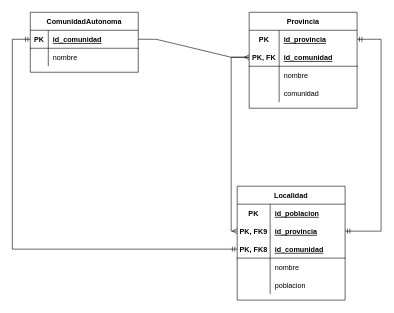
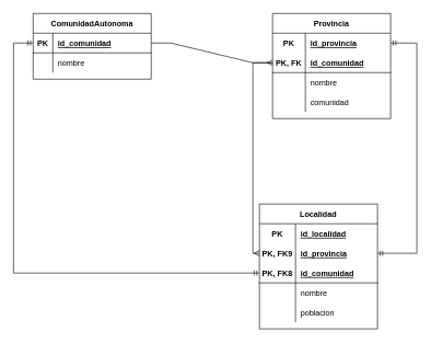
  <mxCell id="0" />
  <mxCell id="1" parent="0" />
  <mxCell id="2" value="ComunidadAutonoma" style="shape=table;startSize=30;container=1;collapsible=1;childLayout=tableLayout;fixedRows=1;rowLines=0;fontStyle=1;align=center;resizeLast=1;" parent="1" vertex="1"><mxGeometry x="50" y="20" width="180" height="100" as="geometry" /></mxCell>
  <mxCell id="3" value="" style="shape=tableRow;horizontal=0;startSize=0;swimlaneHead=0;swimlaneBody=0;fillColor=none;collapsible=0;dropTarget=0;points=[[0,0.5],[1,0.5]];portConstraint=eastwest;top=0;left=0;right=0;bottom=1;" parent="2" vertex="1"><mxGeometry y="30" width="180" height="30" as="geometry" /></mxCell>
  <mxCell id="4" value="PK" style="shape=partialRectangle;connectable=0;fillColor=none;top=0;left=0;bottom=0;right=0;fontStyle=1;overflow=hidden;" parent="3" vertex="1"><mxGeometry width="30" height="30" as="geometry"><mxRectangle width="30" height="30" as="alternateBounds" /></mxGeometry></mxCell>
  <mxCell id="5" value="id_comunidad" style="shape=partialRectangle;connectable=0;fillColor=none;top=0;left=0;bottom=0;right=0;align=left;spacingLeft=6;fontStyle=5;overflow=hidden;" parent="3" vertex="1"><mxGeometry x="30" width="150" height="30" as="geometry"><mxRectangle width="150" height="30" as="alternateBounds" /></mxGeometry></mxCell>
  <mxCell id="6" value="" style="shape=tableRow;horizontal=0;startSize=0;swimlaneHead=0;swimlaneBody=0;fillColor=none;collapsible=0;dropTarget=0;points=[[0,0.5],[1,0.5]];portConstraint=eastwest;top=0;left=0;right=0;bottom=0;" parent="2" vertex="1"><mxGeometry y="60" width="180" height="30" as="geometry" /></mxCell>
  <mxCell id="7" value="" style="shape=partialRectangle;connectable=0;fillColor=none;top=0;left=0;bottom=0;right=0;editable=1;overflow=hidden;" parent="6" vertex="1"><mxGeometry width="30" height="30" as="geometry"><mxRectangle width="30" height="30" as="alternateBounds" /></mxGeometry></mxCell>
  <mxCell id="8" value="nombre" style="shape=partialRectangle;connectable=0;fillColor=none;top=0;left=0;bottom=0;right=0;align=left;spacingLeft=6;overflow=hidden;" parent="6" vertex="1"><mxGeometry x="30" width="150" height="30" as="geometry"><mxRectangle width="150" height="30" as="alternateBounds" /></mxGeometry></mxCell>
  <mxCell id="9" value="Provincia" style="shape=table;startSize=30;container=1;collapsible=1;childLayout=tableLayout;fixedRows=1;rowLines=0;fontStyle=1;align=center;resizeLast=1;strokeColor=default;" parent="1" vertex="1"><mxGeometry x="415" y="20" width="180" height="160" as="geometry" /></mxCell>
  <mxCell id="10" value="" style="shape=tableRow;horizontal=0;startSize=0;swimlaneHead=0;swimlaneBody=0;fillColor=none;collapsible=0;dropTarget=0;points=[[0,0.5],[1,0.5]];portConstraint=eastwest;top=0;left=0;right=0;bottom=1;strokeColor=none;" parent="9" vertex="1"><mxGeometry y="30" width="180" height="30" as="geometry" /></mxCell>
  <mxCell id="11" value="PK" style="shape=partialRectangle;connectable=0;fillColor=none;top=0;left=0;bottom=0;right=0;fontStyle=1;overflow=hidden;" parent="10" vertex="1"><mxGeometry width="50" height="30" as="geometry"><mxRectangle width="50" height="30" as="alternateBounds" /></mxGeometry></mxCell>
  <mxCell id="12" value="id_provincia" style="shape=partialRectangle;connectable=0;fillColor=none;top=0;left=0;bottom=0;right=0;align=left;spacingLeft=6;fontStyle=5;overflow=hidden;" parent="10" vertex="1"><mxGeometry x="50" width="130" height="30" as="geometry"><mxRectangle width="130" height="30" as="alternateBounds" /></mxGeometry></mxCell>
  <mxCell id="13" value="" style="shape=tableRow;horizontal=0;startSize=0;swimlaneHead=0;swimlaneBody=0;fillColor=none;collapsible=0;dropTarget=0;points=[[0,0.5],[1,0.5]];portConstraint=eastwest;top=0;left=0;right=0;bottom=1;" parent="9" vertex="1"><mxGeometry y="60" width="180" height="30" as="geometry" /></mxCell>
  <mxCell id="14" value="PK, FK" style="shape=partialRectangle;connectable=0;fillColor=none;top=0;left=0;bottom=0;right=0;fontStyle=1;overflow=hidden;" parent="13" vertex="1"><mxGeometry width="50" height="30" as="geometry"><mxRectangle width="50" height="30" as="alternateBounds" /></mxGeometry></mxCell>
  <mxCell id="15" value="id_comunidad" style="shape=partialRectangle;connectable=0;fillColor=none;top=0;left=0;bottom=0;right=0;align=left;spacingLeft=6;fontStyle=5;overflow=hidden;" parent="13" vertex="1"><mxGeometry x="50" width="130" height="30" as="geometry"><mxRectangle width="130" height="30" as="alternateBounds" /></mxGeometry></mxCell>
  <mxCell id="16" value="" style="shape=tableRow;horizontal=0;startSize=0;swimlaneHead=0;swimlaneBody=0;fillColor=none;collapsible=0;dropTarget=0;points=[[0,0.5],[1,0.5]];portConstraint=eastwest;top=0;left=0;right=0;bottom=0;" parent="9" vertex="1"><mxGeometry y="90" width="180" height="30" as="geometry" /></mxCell>
  <mxCell id="17" value="" style="shape=partialRectangle;connectable=0;fillColor=none;top=0;left=0;bottom=0;right=0;editable=1;overflow=hidden;" parent="16" vertex="1"><mxGeometry width="50" height="30" as="geometry"><mxRectangle width="50" height="30" as="alternateBounds" /></mxGeometry></mxCell>
  <mxCell id="18" value="nombre" style="shape=partialRectangle;connectable=0;fillColor=none;top=0;left=0;bottom=0;right=0;align=left;spacingLeft=6;overflow=hidden;" parent="16" vertex="1"><mxGeometry x="50" width="130" height="30" as="geometry"><mxRectangle width="130" height="30" as="alternateBounds" /></mxGeometry></mxCell>
  <mxCell id="19" value="" style="shape=tableRow;horizontal=0;startSize=0;swimlaneHead=0;swimlaneBody=0;fillColor=none;collapsible=0;dropTarget=0;points=[[0,0.5],[1,0.5]];portConstraint=eastwest;top=0;left=0;right=0;bottom=0;" parent="9" vertex="1"><mxGeometry y="120" width="180" height="30" as="geometry" /></mxCell>
  <mxCell id="20" value="" style="shape=partialRectangle;connectable=0;fillColor=none;top=0;left=0;bottom=0;right=0;editable=1;overflow=hidden;" parent="19" vertex="1"><mxGeometry width="50" height="30" as="geometry"><mxRectangle width="50" height="30" as="alternateBounds" /></mxGeometry></mxCell>
  <mxCell id="21" value="comunidad" style="shape=partialRectangle;connectable=0;fillColor=none;top=0;left=0;bottom=0;right=0;align=left;spacingLeft=6;overflow=hidden;" parent="19" vertex="1"><mxGeometry x="50" width="130" height="30" as="geometry"><mxRectangle width="130" height="30" as="alternateBounds" /></mxGeometry></mxCell>
  <mxCell id="22" value="Localidad" style="shape=table;startSize=30;container=1;collapsible=1;childLayout=tableLayout;fixedRows=1;rowLines=0;fontStyle=1;align=center;resizeLast=1;" parent="1" vertex="1"><mxGeometry x="395" y="310" width="180" height="190" as="geometry" /></mxCell>
  <mxCell id="23" value="" style="shape=tableRow;horizontal=0;startSize=0;swimlaneHead=0;swimlaneBody=0;fillColor=none;collapsible=0;dropTarget=0;points=[[0,0.5],[1,0.5]];portConstraint=eastwest;top=0;left=0;right=0;bottom=1;strokeColor=none;" parent="22" vertex="1"><mxGeometry y="30" width="180" height="30" as="geometry" /></mxCell>
  <mxCell id="24" value="PK" style="shape=partialRectangle;connectable=0;fillColor=none;top=0;left=0;bottom=0;right=0;fontStyle=1;overflow=hidden;" parent="23" vertex="1"><mxGeometry width="55" height="30" as="geometry"><mxRectangle width="55" height="30" as="alternateBounds" /></mxGeometry></mxCell>
- <mxCell id="25" value="id_poblacion" style="shape=partialRectangle;connectable=0;fillColor=none;top=0;left=0;bottom=0;right=0;align=left;spacingLeft=6;fontStyle=5;overflow=hidden;" parent="23" vertex="1"><mxGeometry x="55" width="125" height="30" as="geometry"><mxRectangle width="125" height="30" as="alternateBounds" /></mxGeometry></mxCell>
+ <mxCell id="25" value="id_localidad" style="shape=partialRectangle;connectable=0;fillColor=none;top=0;left=0;bottom=0;right=0;align=left;spacingLeft=6;fontStyle=5;overflow=hidden;" parent="23" vertex="1"><mxGeometry x="55" width="125" height="30" as="geometry"><mxRectangle width="125" height="30" as="alternateBounds" /></mxGeometry></mxCell>
  <mxCell id="26" value="" style="shape=tableRow;horizontal=0;startSize=0;swimlaneHead=0;swimlaneBody=0;fillColor=none;collapsible=0;dropTarget=0;points=[[0,0.5],[1,0.5]];portConstraint=eastwest;top=0;left=0;right=0;bottom=1;strokeColor=none;" parent="22" vertex="1"><mxGeometry y="60" width="180" height="30" as="geometry" /></mxCell>
  <mxCell id="27" value="PK, FK9" style="shape=partialRectangle;connectable=0;fillColor=none;top=0;left=0;bottom=0;right=0;fontStyle=1;overflow=hidden;strokeColor=default;" parent="26" vertex="1"><mxGeometry width="55" height="30" as="geometry"><mxRectangle width="55" height="30" as="alternateBounds" /></mxGeometry></mxCell>
  <mxCell id="28" value="id_provincia" style="shape=partialRectangle;connectable=0;fillColor=none;top=0;left=0;bottom=0;right=0;align=left;spacingLeft=6;fontStyle=5;overflow=hidden;strokeColor=default;" parent="26" vertex="1"><mxGeometry x="55" width="125" height="30" as="geometry"><mxRectangle width="125" height="30" as="alternateBounds" /></mxGeometry></mxCell>
  <mxCell id="29" value="" style="shape=tableRow;horizontal=0;startSize=0;swimlaneHead=0;swimlaneBody=0;fillColor=none;collapsible=0;dropTarget=0;points=[[0,0.5],[1,0.5]];portConstraint=eastwest;top=0;left=0;right=0;bottom=1;strokeColor=default;" parent="22" vertex="1"><mxGeometry y="90" width="180" height="30" as="geometry" /></mxCell>
  <mxCell id="30" value="PK, FK8" style="shape=partialRectangle;connectable=0;fillColor=none;top=0;left=0;bottom=0;right=0;fontStyle=1;overflow=hidden;strokeColor=default;" parent="29" vertex="1"><mxGeometry width="55" height="30" as="geometry"><mxRectangle width="55" height="30" as="alternateBounds" /></mxGeometry></mxCell>
  <mxCell id="31" value="id_comunidad" style="shape=partialRectangle;connectable=0;fillColor=none;top=0;left=0;bottom=0;right=0;align=left;spacingLeft=6;fontStyle=5;overflow=hidden;strokeColor=default;" parent="29" vertex="1"><mxGeometry x="55" width="125" height="30" as="geometry"><mxRectangle width="125" height="30" as="alternateBounds" /></mxGeometry></mxCell>
  <mxCell id="32" value="" style="shape=tableRow;horizontal=0;startSize=0;swimlaneHead=0;swimlaneBody=0;fillColor=none;collapsible=0;dropTarget=0;points=[[0,0.5],[1,0.5]];portConstraint=eastwest;top=0;left=0;right=0;bottom=0;" parent="22" vertex="1"><mxGeometry y="120" width="180" height="30" as="geometry" /></mxCell>
  <mxCell id="33" value="" style="shape=partialRectangle;connectable=0;fillColor=none;top=0;left=0;bottom=0;right=0;editable=1;overflow=hidden;" parent="32" vertex="1"><mxGeometry width="55" height="30" as="geometry"><mxRectangle width="55" height="30" as="alternateBounds" /></mxGeometry></mxCell>
  <mxCell id="34" value="nombre" style="shape=partialRectangle;connectable=0;fillColor=none;top=0;left=0;bottom=0;right=0;align=left;spacingLeft=6;overflow=hidden;" parent="32" vertex="1"><mxGeometry x="55" width="125" height="30" as="geometry"><mxRectangle width="125" height="30" as="alternateBounds" /></mxGeometry></mxCell>
  <mxCell id="35" value="" style="shape=tableRow;horizontal=0;startSize=0;swimlaneHead=0;swimlaneBody=0;fillColor=none;collapsible=0;dropTarget=0;points=[[0,0.5],[1,0.5]];portConstraint=eastwest;top=0;left=0;right=0;bottom=0;" parent="22" vertex="1"><mxGeometry y="150" width="180" height="30" as="geometry" /></mxCell>
  <mxCell id="36" value="" style="shape=partialRectangle;connectable=0;fillColor=none;top=0;left=0;bottom=0;right=0;editable=1;overflow=hidden;" parent="35" vertex="1"><mxGeometry width="55" height="30" as="geometry"><mxRectangle width="55" height="30" as="alternateBounds" /></mxGeometry></mxCell>
  <mxCell id="37" value="poblacion" style="shape=partialRectangle;connectable=0;fillColor=none;top=0;left=0;bottom=0;right=0;align=left;spacingLeft=6;overflow=hidden;" parent="35" vertex="1"><mxGeometry x="55" width="125" height="30" as="geometry"><mxRectangle width="125" height="30" as="alternateBounds" /></mxGeometry></mxCell>
  <mxCell id="38" value="" style="edgeStyle=entityRelationEdgeStyle;fontSize=12;html=1;endArrow=ERmany;rounded=0;entryX=0;entryY=0.5;entryDx=0;entryDy=0;exitX=1;exitY=0.5;exitDx=0;exitDy=0;" parent="1" source="3" target="13" edge="1"><mxGeometry width="100" height="100" relative="1" as="geometry"><mxPoint x="330" y="270" as="sourcePoint" /><mxPoint x="430" y="170" as="targetPoint" /></mxGeometry></mxCell>
  <mxCell id="39" value="" style="edgeStyle=elbowEdgeStyle;fontSize=12;html=1;endArrow=ERmany;rounded=0;entryX=0;entryY=0.5;entryDx=0;entryDy=0;exitX=0;exitY=0.5;exitDx=0;exitDy=0;elbow=vertical;" parent="1" source="13" target="26" edge="1"><mxGeometry width="100" height="100" relative="1" as="geometry"><mxPoint x="295" y="270" as="sourcePoint" /><mxPoint x="395" y="170" as="targetPoint" /><Array as="points"><mxPoint x="385" y="200" /><mxPoint x="385" y="230" /></Array></mxGeometry></mxCell>
  <mxCell id="40" value="" style="edgeStyle=elbowEdgeStyle;fontSize=12;html=1;endArrow=ERmandOne;startArrow=ERmandOne;rounded=0;exitX=0;exitY=0.5;exitDx=0;exitDy=0;entryX=0;entryY=0.5;entryDx=0;entryDy=0;" parent="1" source="29" target="3" edge="1"><mxGeometry width="100" height="100" relative="1" as="geometry"><mxPoint x="300" y="270" as="sourcePoint" /><mxPoint x="190" y="180" as="targetPoint" /><Array as="points"><mxPoint x="20" y="240" /><mxPoint x="260" y="240" /></Array></mxGeometry></mxCell>
  <mxCell id="41" value="" style="edgeStyle=elbowEdgeStyle;fontSize=12;html=1;endArrow=ERmandOne;startArrow=ERmandOne;rounded=0;exitX=1;exitY=0.5;exitDx=0;exitDy=0;entryX=1;entryY=0.5;entryDx=0;entryDy=0;" parent="1" source="26" target="10" edge="1"><mxGeometry width="100" height="100" relative="1" as="geometry"><mxPoint x="265" y="270" as="sourcePoint" /><mxPoint x="365" y="170" as="targetPoint" /><Array as="points"><mxPoint x="635" y="355" /><mxPoint x="635" y="210" /></Array></mxGeometry></mxCell>
